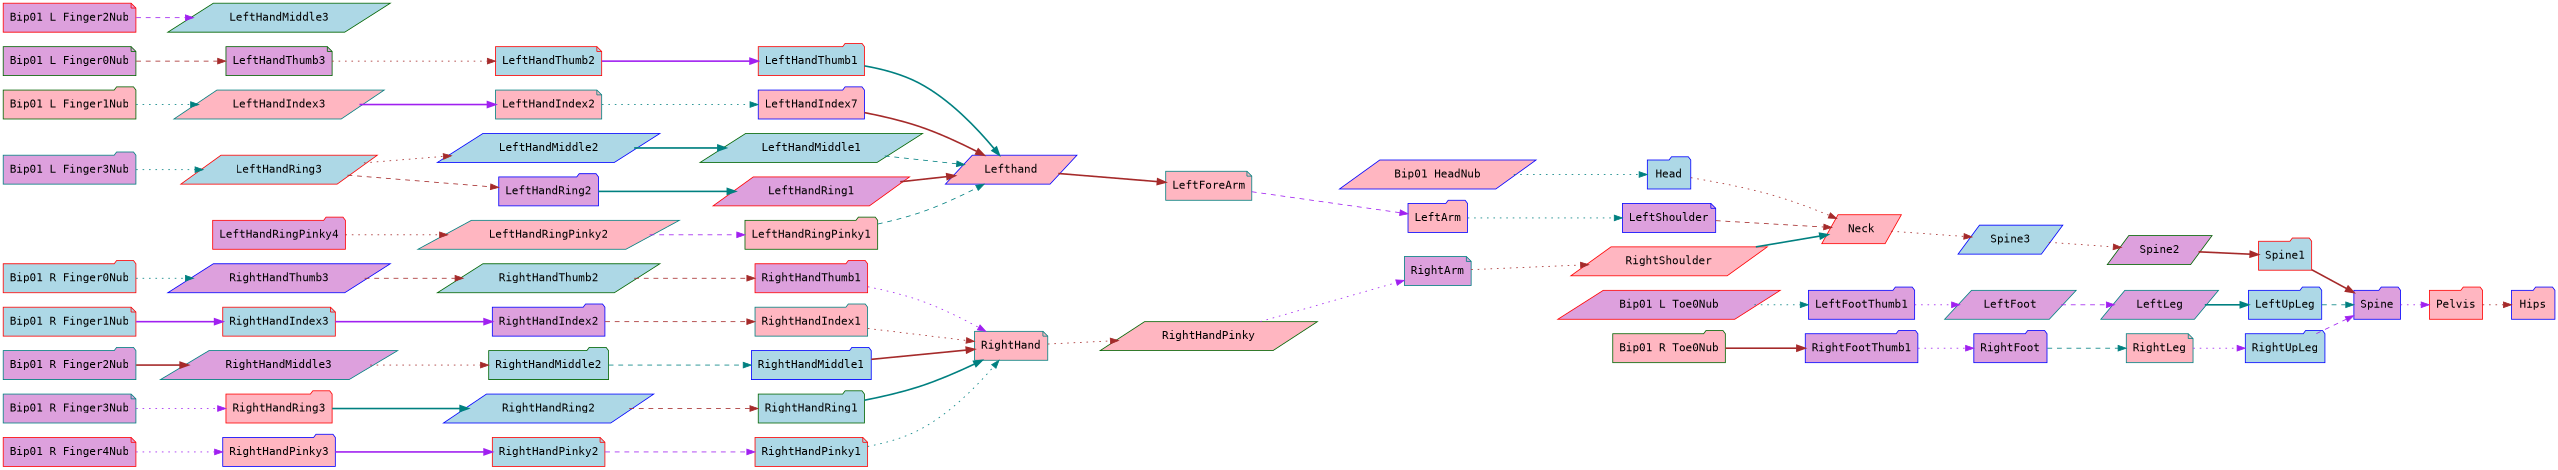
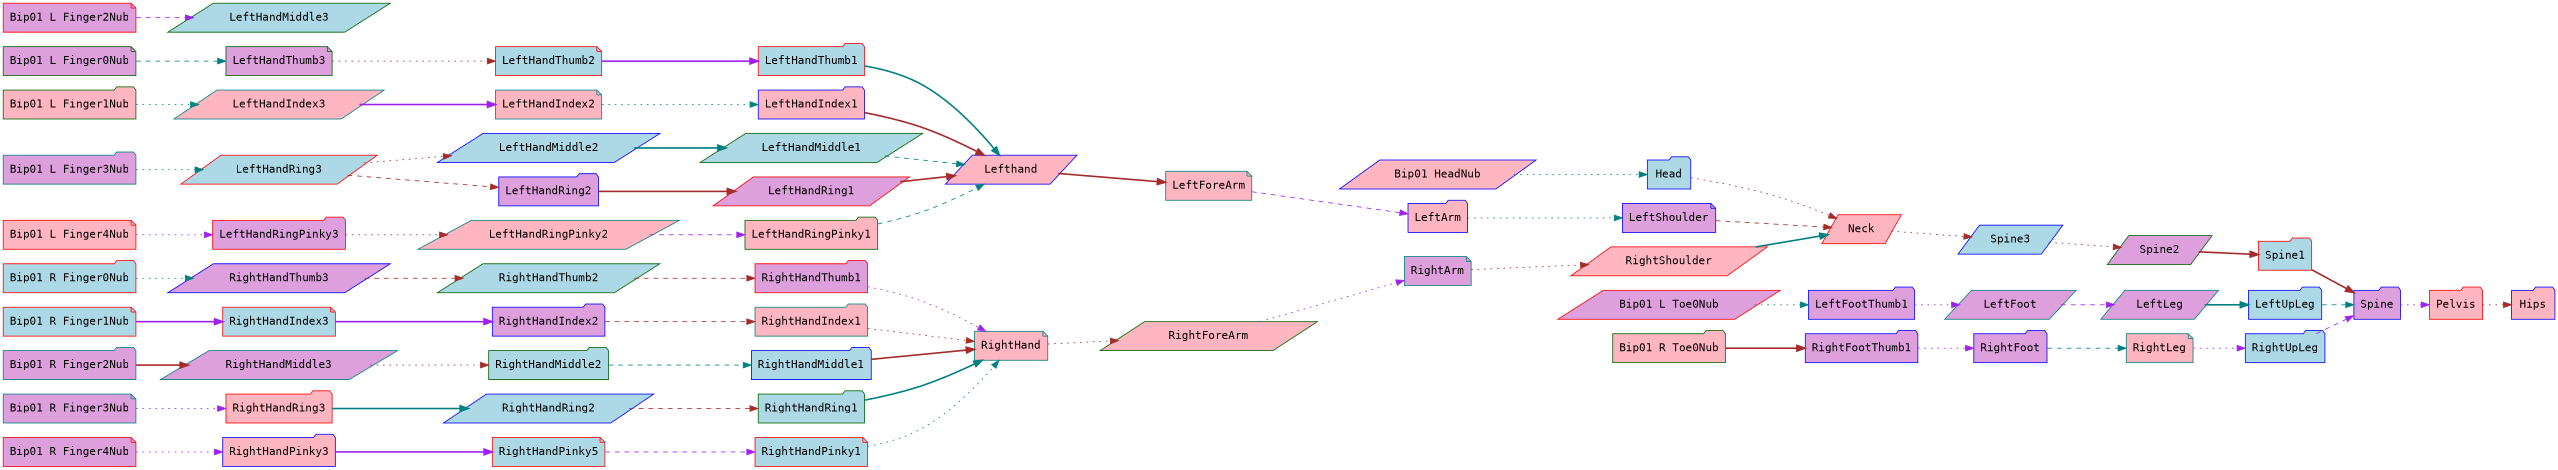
  digraph {
    fontname="DejaVu Sans Mono"
    rankdir=LR
    node [color=blue fillcolor=plum fontname="DejaVu Sans Mono" shape=folder style=filled]
    edge [color=brown fontname="DejaVu Sans Mono" style=dotted]
    n1 [fillcolor=lightpink label=Hips]
    n2 [color=red fillcolor=lightpink label=Pelvis]
    n3 [label=Spine]
    n4 [color=red fillcolor=lightblue label=Spine1]
    n5 [color=darkgreen label=Spine2 shape=parallelogram]
    n6 [fillcolor=lightblue label=Spine3 shape=parallelogram]
    n7 [color=red fillcolor=lightpink label=Neck shape=parallelogram]
    n8 [fillcolor=lightblue label=Head]
    n9 [fillcolor=lightpink label="Bip01 HeadNub" shape=parallelogram]
    n10 [label=LeftShoulder shape=note]
    n11 [fillcolor=lightpink label=LeftArm]
    n12 [color=teal fillcolor=lightpink label=LeftForeArm shape=note]
    n13 [fillcolor=lightpink label=Lefthand shape=parallelogram]
    n14 [color=red fillcolor=lightblue label=LeftHandThumb1]
    n15 [color=red fillcolor=lightblue label=LeftHandThumb2 shape=note]
    n16 [color=darkgreen label=LeftHandThumb3 shape=note]
    n17 [color=darkgreen label="Bip01 L Finger0Nub" shape=note]
-   n18 [fillcolor=lightpink label=LeftHandIndex7]
+   n18 [fillcolor=lightpink label=LeftHandIndex1]
    n19 [color=teal fillcolor=lightpink label=LeftHandIndex2 shape=note]
    n20 [color=teal fillcolor=lightpink label=LeftHandIndex3 shape=parallelogram]
    n21 [color=darkgreen fillcolor=lightpink label="Bip01 L Finger1Nub"]
    n22 [color=darkgreen fillcolor=lightblue label=LeftHandMiddle1 shape=parallelogram]
    n23 [fillcolor=lightblue label=LeftHandMiddle2 shape=parallelogram]
    n24 [color=darkgreen fillcolor=lightblue label=LeftHandMiddle3 shape=parallelogram]
    n25 [color=red label="Bip01 L Finger2Nub" shape=note]
    n26 [color=red label=LeftHandRing1 shape=parallelogram]
    n27 [label=LeftHandRing2]
    n28 [color=red fillcolor=lightblue label=LeftHandRing3 shape=parallelogram]
    n29 [color=teal label="Bip01 L Finger3Nub"]
    n30 [color=darkgreen fillcolor=lightpink label=LeftHandRingPinky1]
    n31 [color=teal fillcolor=lightpink label=LeftHandRingPinky2 shape=parallelogram]
-   n32 [color=red label=LeftHandRingPinky4]
+   n32 [color=red label=LeftHandRingPinky3]
+   n33 [color=red fillcolor=lightpink label="Bip01 L Finger4Nub" shape=note]
    n34 [color=red fillcolor=lightpink label=RightShoulder shape=parallelogram]
    n35 [color=teal label=RightArm shape=note]
-   n36 [color=darkgreen fillcolor=lightpink label=RightHandPinky shape=parallelogram]
+   n36 [color=darkgreen fillcolor=lightpink label=RightForeArm shape=parallelogram]
    n37 [color=teal fillcolor=lightpink label=RightHand shape=note]
    n38 [color=red label=RightHandThumb1]
    n39 [color=darkgreen fillcolor=lightblue label=RightHandThumb2 shape=parallelogram]
    n40 [label=RightHandThumb3 shape=parallelogram]
    n41 [color=red fillcolor=lightblue label="Bip01 R Finger0Nub"]
    n42 [color=teal fillcolor=lightpink label=RightHandIndex1]
    n43 [label=RightHandIndex2]
    n44 [color=red fillcolor=lightblue label=RightHandIndex3 shape=note]
    n45 [color=red fillcolor=lightblue label="Bip01 R Finger1Nub" shape=note]
    n46 [fillcolor=lightblue label=RightHandMiddle1]
    n47 [color=darkgreen fillcolor=lightblue label=RightHandMiddle2]
    n48 [color=teal label=RightHandMiddle3 shape=parallelogram]
    n49 [color=teal label="Bip01 R Finger2Nub"]
    n50 [color=darkgreen fillcolor=lightblue label=RightHandRing1]
    n51 [fillcolor=lightblue label=RightHandRing2 shape=parallelogram]
    n52 [color=red fillcolor=lightpink label=RightHandRing3]
    n53 [color=teal label="Bip01 R Finger3Nub" shape=note]
    n54 [color=red fillcolor=lightblue label=RightHandPinky1 shape=note]
-   n55 [color=red fillcolor=lightblue label=RightHandPinky2 shape=note]
+   n55 [color=red fillcolor=lightblue label=RightHandPinky5 shape=note]
    n56 [fillcolor=lightpink label=RightHandPinky3]
    n57 [color=red label="Bip01 R Finger4Nub" shape=note]
    n58 [fillcolor=lightblue label=LeftUpLeg]
    n59 [color=teal label=LeftLeg shape=parallelogram]
    n60 [color=teal label=LeftFoot shape=parallelogram]
    n61 [label=LeftFootThumb1]
    n62 [color=red label="Bip01 L Toe0Nub" shape=parallelogram]
    n63 [fillcolor=lightblue label=RightUpLeg]
    n64 [color=teal fillcolor=lightpink label=RightLeg shape=note]
    n65 [label=RightFoot]
    n66 [label=RightFootThumb1]
    n67 [color=darkgreen fillcolor=lightpink label="Bip01 R Toe0Nub"]
    n2 -> n1
    n3 -> n2 [color=purple]
    n4 -> n3 [style=bold]
    n5 -> n4 [style=bold]
    n6 -> n5
    n7 -> n6
    n8 -> n7
    n9 -> n8 [color=teal]
    n10 -> n7 [style=dashed]
    n11 -> n10 [color=teal]
    n12 -> n11 [color=purple style=dashed]
    n13 -> n12 [style=bold]
    n14 -> n13 [color=teal style=bold]
    n15 -> n14 [color=purple style=bold]
    n16 -> n15
-   n17 -> n16 [style=dashed]
+   n17 -> n16 [color=teal style=dashed]
    n18 -> n13 [style=bold]
    n19 -> n18 [color=teal]
    n20 -> n19 [color=purple style=bold]
    n21 -> n20 [color=teal]
    n22 -> n13 [color=teal style=dashed]
    n23 -> n22 [color=teal style=bold]
    n25 -> n24 [color=purple style=dashed]
    n26 -> n13 [style=bold]
-   n27 -> n26 [color=teal style=bold]
+   n27 -> n26 [style=bold]
    n28 -> n23
    n28 -> n27 [style=dashed]
    n29 -> n28 [color=teal]
    n30 -> n13 [color=teal style=dashed]
    n31 -> n30 [color=purple style=dashed]
    n32 -> n31
+   n33 -> n32 [color=purple]
    n34 -> n7 [color=teal style=bold]
    n35 -> n34
    n36 -> n35 [color=purple]
    n37 -> n36
    n38 -> n37 [color=purple]
    n39 -> n38 [style=dashed]
    n40 -> n39 [style=dashed]
    n41 -> n40 [color=teal]
    n42 -> n37
    n43 -> n42 [style=dashed]
    n44 -> n43 [color=purple style=bold]
    n45 -> n44 [color=purple style=bold]
    n46 -> n37 [style=bold]
    n47 -> n46 [color=teal style=dashed]
    n48 -> n47
    n49 -> n48 [style=bold]
    n50 -> n37 [color=teal style=bold]
    n51 -> n50 [style=dashed]
    n52 -> n51 [color=teal style=bold]
    n53 -> n52 [color=purple]
    n54 -> n37 [color=teal]
    n55 -> n54 [color=purple style=dashed]
    n56 -> n55 [color=purple style=bold]
    n57 -> n56 [color=purple]
    n58 -> n3 [color=teal style=dashed]
    n59 -> n58 [color=teal style=bold]
    n60 -> n59 [color=purple style=dashed]
    n61 -> n60 [color=purple]
    n62 -> n61 [color=teal]
    n63 -> n3 [color=purple style=dashed]
    n64 -> n63 [color=purple]
    n65 -> n64 [color=teal style=dashed]
    n66 -> n65 [color=purple]
    n67 -> n66 [style=bold]
  }
